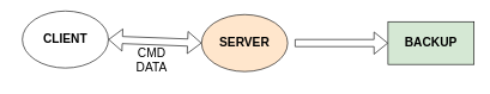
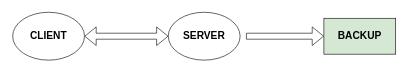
  <mxCell id="0" />
  <mxCell id="1" parent="0" />
- <mxCell id="2" value="CLIENT" style="ellipse;whiteSpace=wrap;html=1;fontStyle=1;fontSize=17;" vertex="1" parent="1"><mxGeometry x="30" y="15" width="120" height="80" as="geometry" /></mxCell>
- <mxCell id="3" value="SERVER" style="ellipse;whiteSpace=wrap;html=1;fontStyle=1;fontSize=17;fillColor=#ffe6cc;" vertex="1" parent="1"><mxGeometry x="280" y="20" width="120" height="80" as="geometry" /></mxCell>
- <mxCell id="4" value="CMD&lt;br&gt;DATA" style="text;html=1;align=center;verticalAlign=middle;resizable=0;points=[];autosize=1;fontSize=17;" vertex="1" parent="1"><mxGeometry x="180" y="60" width="60" height="50" as="geometry" /></mxCell>
+ <mxCell id="2" value="CLIENT" style="ellipse;whiteSpace=wrap;html=1;fontStyle=1;fontSize=17;" vertex="1" parent="1"><mxGeometry x="20" y="20" width="120" height="80" as="geometry" /></mxCell>
+ <mxCell id="3" value="SERVER" style="ellipse;whiteSpace=wrap;html=1;fontStyle=1;fontSize=17;" vertex="1" parent="1"><mxGeometry x="280" y="20" width="120" height="80" as="geometry" /></mxCell>
  <mxCell id="5" value="" style="shape=flexArrow;endArrow=classic;startArrow=classic;html=1;fontSize=17;exitX=1;exitY=0.5;exitDx=0;exitDy=0;entryX=0;entryY=0.5;entryDx=0;entryDy=0;" edge="1" parent="1" source="2" target="3"><mxGeometry width="50" height="50" relative="1" as="geometry"><mxPoint x="20" y="180" as="sourcePoint" /><mxPoint x="70" y="130" as="targetPoint" /></mxGeometry></mxCell>
  <mxCell id="6" value="" style="shape=flexArrow;endArrow=classic;html=1;fontSize=17;" edge="1" parent="1"><mxGeometry width="50" height="50" relative="1" as="geometry"><mxPoint x="410" y="60" as="sourcePoint" /><mxPoint x="540" y="60" as="targetPoint" /></mxGeometry></mxCell>
  <mxCell id="7" value="&lt;b&gt;BACKUP&lt;/b&gt;" style="rounded=0;whiteSpace=wrap;html=1;fontSize=17;fillColor=#d5e8d4;" vertex="1" parent="1"><mxGeometry x="540" y="30" width="120" height="60" as="geometry" /></mxCell>
